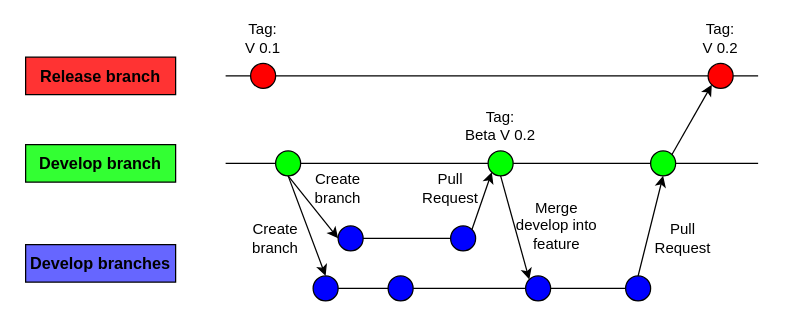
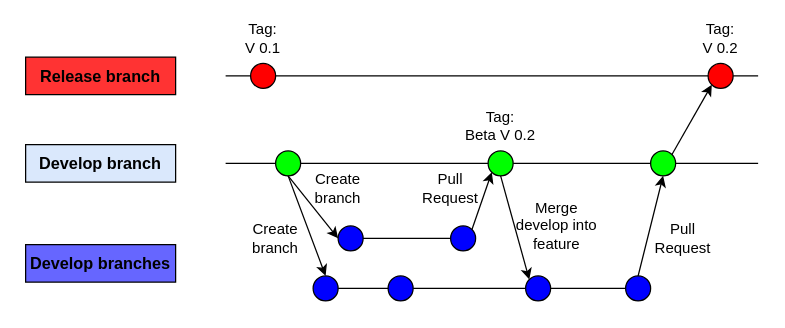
  <mxCell id="0" />
  <mxCell id="1" parent="0" />
  <mxCell id="2" value="" style="endArrow=none;html=1;" parent="1" source="28" edge="1"><mxGeometry width="50" height="50" relative="1" as="geometry"><mxPoint x="246" y="60" as="sourcePoint" /><mxPoint x="606" y="60" as="targetPoint" /></mxGeometry></mxCell>
  <mxCell id="3" value="" style="endArrow=none;html=1;" parent="1" source="23" edge="1"><mxGeometry width="50" height="50" relative="1" as="geometry"><mxPoint x="246" y="130" as="sourcePoint" /><mxPoint x="606" y="130" as="targetPoint" /></mxGeometry></mxCell>
  <mxCell id="4" value="" style="endArrow=none;html=1;" parent="1" edge="1"><mxGeometry width="50" height="50" relative="1" as="geometry"><mxPoint x="280" y="190" as="sourcePoint" /><mxPoint x="360" y="190" as="targetPoint" /></mxGeometry></mxCell>
  <mxCell id="5" value="" style="endArrow=none;html=1;entryX=0;entryY=0.5;entryDx=0;entryDy=0;" parent="1" source="11" target="13" edge="1"><mxGeometry width="50" height="50" relative="1" as="geometry"><mxPoint x="260" y="230" as="sourcePoint" /><mxPoint x="400" y="230" as="targetPoint" /></mxGeometry></mxCell>
  <mxCell id="6" value="" style="endArrow=classic;html=1;entryX=0.5;entryY=0;entryDx=0;entryDy=0;" parent="1" target="7" edge="1"><mxGeometry width="50" height="50" relative="1" as="geometry"><mxPoint x="230" y="140" as="sourcePoint" /><mxPoint x="260" y="200" as="targetPoint" /></mxGeometry></mxCell>
  <mxCell id="7" value="" style="ellipse;whiteSpace=wrap;html=1;aspect=fixed;fillColor=#0000FF;" parent="1" vertex="1"><mxGeometry x="250" y="220" width="20" height="20" as="geometry" /></mxCell>
  <mxCell id="8" value="" style="endArrow=none;html=1;" parent="1" target="7" edge="1"><mxGeometry width="50" height="50" relative="1" as="geometry"><mxPoint x="260" y="230" as="sourcePoint" /><mxPoint x="400" y="230" as="targetPoint" /></mxGeometry></mxCell>
  <mxCell id="9" value="" style="ellipse;whiteSpace=wrap;html=1;aspect=fixed;fillColor=#0000FF;" parent="1" vertex="1"><mxGeometry x="270" y="180" width="20" height="20" as="geometry" /></mxCell>
  <mxCell id="10" value="" style="ellipse;whiteSpace=wrap;html=1;aspect=fixed;fillColor=#0000FF;" parent="1" vertex="1"><mxGeometry x="360" y="180" width="20" height="20" as="geometry" /></mxCell>
  <mxCell id="11" value="" style="ellipse;whiteSpace=wrap;html=1;aspect=fixed;fillColor=#0000FF;" parent="1" vertex="1"><mxGeometry x="310" y="220" width="20" height="20" as="geometry" /></mxCell>
  <mxCell id="12" value="" style="endArrow=none;html=1;" parent="1" source="7" target="11" edge="1"><mxGeometry width="50" height="50" relative="1" as="geometry"><mxPoint x="270" y="230" as="sourcePoint" /><mxPoint x="400" y="230" as="targetPoint" /></mxGeometry></mxCell>
  <mxCell id="13" value="" style="ellipse;whiteSpace=wrap;html=1;aspect=fixed;fillColor=#0000FF;" parent="1" vertex="1"><mxGeometry x="420" y="220" width="20" height="20" as="geometry" /></mxCell>
  <mxCell id="14" value="" style="ellipse;whiteSpace=wrap;html=1;aspect=fixed;fillColor=#00FF00;" parent="1" vertex="1"><mxGeometry x="220" y="120" width="20" height="20" as="geometry" /></mxCell>
  <mxCell id="15" value="" style="endArrow=none;html=1;" parent="1" target="14" edge="1"><mxGeometry width="50" height="50" relative="1" as="geometry"><mxPoint x="180" y="130" as="sourcePoint" /><mxPoint x="730" y="130" as="targetPoint" /></mxGeometry></mxCell>
  <mxCell id="16" value="" style="ellipse;whiteSpace=wrap;html=1;aspect=fixed;fillColor=#00FF00;" parent="1" vertex="1"><mxGeometry x="390" y="120" width="20" height="20" as="geometry" /></mxCell>
  <mxCell id="17" value="" style="endArrow=none;html=1;" parent="1" source="14" target="16" edge="1"><mxGeometry width="50" height="50" relative="1" as="geometry"><mxPoint x="240" y="130" as="sourcePoint" /><mxPoint x="730" y="130" as="targetPoint" /></mxGeometry></mxCell>
  <mxCell id="18" value="" style="endArrow=classic;html=1;exitX=0.5;exitY=1;exitDx=0;exitDy=0;entryX=0;entryY=0.5;entryDx=0;entryDy=0;" parent="1" source="14" target="9" edge="1"><mxGeometry width="50" height="50" relative="1" as="geometry"><mxPoint x="240" y="150" as="sourcePoint" /><mxPoint x="270" y="210" as="targetPoint" /></mxGeometry></mxCell>
  <mxCell id="19" value="" style="endArrow=classic;html=1;exitX=1;exitY=0;exitDx=0;exitDy=0;entryX=0;entryY=1;entryDx=0;entryDy=0;" parent="1" source="10" target="16" edge="1"><mxGeometry width="50" height="50" relative="1" as="geometry"><mxPoint x="240" y="150" as="sourcePoint" /><mxPoint x="280" y="180" as="targetPoint" /></mxGeometry></mxCell>
  <mxCell id="20" value="" style="endArrow=classic;html=1;exitX=0.5;exitY=1;exitDx=0;exitDy=0;entryX=0;entryY=0;entryDx=0;entryDy=0;" parent="1" source="16" target="13" edge="1"><mxGeometry width="50" height="50" relative="1" as="geometry"><mxPoint x="387.071" y="172.929" as="sourcePoint" /><mxPoint x="402.929" y="147.071" as="targetPoint" /></mxGeometry></mxCell>
  <mxCell id="21" value="" style="ellipse;whiteSpace=wrap;html=1;aspect=fixed;fillColor=#0000FF;" parent="1" vertex="1"><mxGeometry x="500" y="220" width="20" height="20" as="geometry" /></mxCell>
  <mxCell id="22" value="" style="endArrow=none;html=1;entryX=0;entryY=0.5;entryDx=0;entryDy=0;exitX=1;exitY=0.5;exitDx=0;exitDy=0;" parent="1" source="13" target="21" edge="1"><mxGeometry width="50" height="50" relative="1" as="geometry"><mxPoint x="340" y="240" as="sourcePoint" /><mxPoint x="430" y="240" as="targetPoint" /></mxGeometry></mxCell>
  <mxCell id="23" value="" style="ellipse;whiteSpace=wrap;html=1;aspect=fixed;fillColor=#00FF00;" parent="1" vertex="1"><mxGeometry x="520" y="120" width="20" height="20" as="geometry" /></mxCell>
  <mxCell id="24" value="" style="endArrow=none;html=1;" parent="1" source="16" target="23" edge="1"><mxGeometry width="50" height="50" relative="1" as="geometry"><mxPoint x="410" y="130" as="sourcePoint" /><mxPoint x="730" y="130" as="targetPoint" /></mxGeometry></mxCell>
  <mxCell id="25" value="" style="endArrow=classic;html=1;exitX=0.5;exitY=0;exitDx=0;exitDy=0;entryX=0.5;entryY=1;entryDx=0;entryDy=0;" parent="1" source="21" target="23" edge="1"><mxGeometry width="50" height="50" relative="1" as="geometry"><mxPoint x="446" y="150" as="sourcePoint" /><mxPoint x="468.929" y="212.929" as="targetPoint" /></mxGeometry></mxCell>
  <mxCell id="26" value="" style="ellipse;whiteSpace=wrap;html=1;aspect=fixed;fillColor=#FF0000;" parent="1" vertex="1"><mxGeometry x="200" y="50" width="20" height="20" as="geometry" /></mxCell>
  <mxCell id="27" value="" style="endArrow=none;html=1;" parent="1" target="26" edge="1"><mxGeometry width="50" height="50" relative="1" as="geometry"><mxPoint x="210" y="60" as="sourcePoint" /><mxPoint x="730" y="60" as="targetPoint" /></mxGeometry></mxCell>
  <mxCell id="28" value="" style="ellipse;whiteSpace=wrap;html=1;aspect=fixed;fillColor=#FF0000;" parent="1" vertex="1"><mxGeometry x="566" y="50" width="20" height="20" as="geometry" /></mxCell>
  <mxCell id="29" value="" style="endArrow=none;html=1;" parent="1" target="28" edge="1"><mxGeometry width="50" height="50" relative="1" as="geometry"><mxPoint x="220" y="60" as="sourcePoint" /><mxPoint x="730" y="60" as="targetPoint" /></mxGeometry></mxCell>
  <mxCell id="30" value="" style="endArrow=classic;html=1;exitX=1;exitY=0;exitDx=0;exitDy=0;entryX=0;entryY=1;entryDx=0;entryDy=0;" parent="1" source="23" target="28" edge="1"><mxGeometry width="50" height="50" relative="1" as="geometry"><mxPoint x="520" y="210" as="sourcePoint" /><mxPoint x="540" y="150" as="targetPoint" /></mxGeometry></mxCell>
  <mxCell id="31" value="Tag:&lt;br&gt;V 0.1" style="text;html=1;strokeColor=none;fillColor=none;align=center;verticalAlign=middle;whiteSpace=wrap;rounded=0;" parent="1" vertex="1"><mxGeometry x="190" y="20" width="40" height="20" as="geometry" /></mxCell>
  <mxCell id="32" value="Tag:&lt;br&gt;V 0.2" style="text;html=1;strokeColor=none;fillColor=none;align=center;verticalAlign=middle;whiteSpace=wrap;rounded=0;" parent="1" vertex="1"><mxGeometry x="556" y="20" width="40" height="20" as="geometry" /></mxCell>
  <mxCell id="33" value="Create branch" style="text;html=1;strokeColor=none;fillColor=none;align=center;verticalAlign=middle;whiteSpace=wrap;rounded=0;" parent="1" vertex="1"><mxGeometry x="200" y="180" width="40" height="20" as="geometry" /></mxCell>
  <mxCell id="34" value="Pull Request" style="text;html=1;strokeColor=none;fillColor=none;align=center;verticalAlign=middle;whiteSpace=wrap;rounded=0;" parent="1" vertex="1"><mxGeometry x="526" y="180" width="40" height="20" as="geometry" /></mxCell>
  <mxCell id="35" value="Pull Request" style="text;html=1;strokeColor=none;fillColor=none;align=center;verticalAlign=middle;whiteSpace=wrap;rounded=0;" parent="1" vertex="1"><mxGeometry x="340" y="140" width="40" height="20" as="geometry" /></mxCell>
  <mxCell id="36" value="Create branch" style="text;html=1;strokeColor=none;fillColor=none;align=center;verticalAlign=middle;whiteSpace=wrap;rounded=0;" parent="1" vertex="1"><mxGeometry x="250" y="140" width="40" height="20" as="geometry" /></mxCell>
  <mxCell id="37" value="Merge develop into feature" style="text;html=1;strokeColor=none;fillColor=none;align=center;verticalAlign=middle;whiteSpace=wrap;rounded=0;" parent="1" vertex="1"><mxGeometry x="410" y="170" width="70" height="20" as="geometry" /></mxCell>
  <mxCell id="38" value="" style="endArrow=none;html=1;exitX=0;exitY=0.5;exitDx=0;exitDy=0;" parent="1" source="26" edge="1"><mxGeometry width="50" height="50" relative="1" as="geometry"><mxPoint x="190" y="140" as="sourcePoint" /><mxPoint x="180" y="60" as="targetPoint" /></mxGeometry></mxCell>
  <mxCell id="39" value="Release branch" style="rounded=0;whiteSpace=wrap;html=1;fillColor=#FF3333;fontStyle=1;fontSize=13;" parent="1" vertex="1"><mxGeometry x="20" y="45" width="120" height="30" as="geometry" /></mxCell>
- <mxCell id="40" value="Develop branch" style="rounded=0;whiteSpace=wrap;html=1;fontStyle=1;fontSize=13;fillColor=#33FF33;" parent="1" vertex="1"><mxGeometry x="20" y="115" width="120" height="30" as="geometry" /></mxCell>
+ <mxCell id="40" value="Develop branch" style="rounded=0;whiteSpace=wrap;html=1;fontStyle=1;fontSize=13;fillColor=#dae8fc;" parent="1" vertex="1"><mxGeometry x="20" y="115" width="120" height="30" as="geometry" /></mxCell>
  <mxCell id="41" value="Develop branches" style="rounded=0;whiteSpace=wrap;html=1;fontStyle=1;fontSize=13;fillColor=#6666FF;" parent="1" vertex="1"><mxGeometry x="20" y="195" width="120" height="30" as="geometry" /></mxCell>
  <mxCell id="42" value="Tag:&lt;br&gt;Beta V 0.2" style="text;html=1;strokeColor=none;fillColor=none;align=center;verticalAlign=middle;whiteSpace=wrap;rounded=0;" vertex="1" parent="1"><mxGeometry x="370" y="90" width="60" height="20" as="geometry" /></mxCell>
